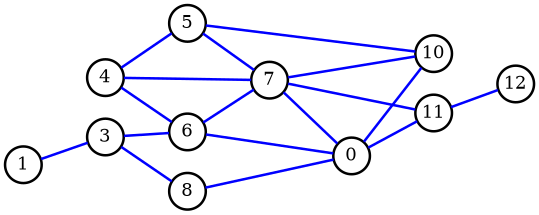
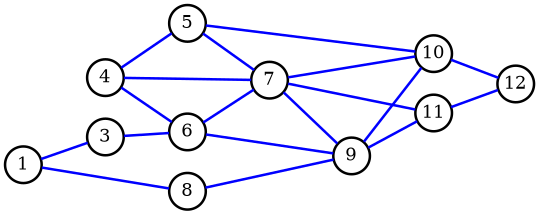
  graph {
    rankdir=LR
    node [fixedsize=true shape=circle style=bold]
    edge [color=blue style=bold]
    1 [width=0.4]
    3 [width=0.4]
    6 [width=0.4]
    8 [width=0.4]
    4 [width=0.4]
    5 [width=0.4]
    7 [width=0.4]
    10 [width=0.4]
-   9 [width=0.4 label=0]
+   9 [width=0.4]
    11 [width=0.4]
    12 [width=0.4]
    1 -- 3
    3 -- 6
-   3 -- 8
+   1 -- 8
    6 -- 7
    6 -- 9
    8 -- 9
    4 -- 6
    4 -- 5
    4 -- 7
    5 -- 7
    5 -- 10
    7 -- 10
    7 -- 9
    7 -- 11
+   10 -- 12
    9 -- 10
    9 -- 11
    11 -- 12
  }
